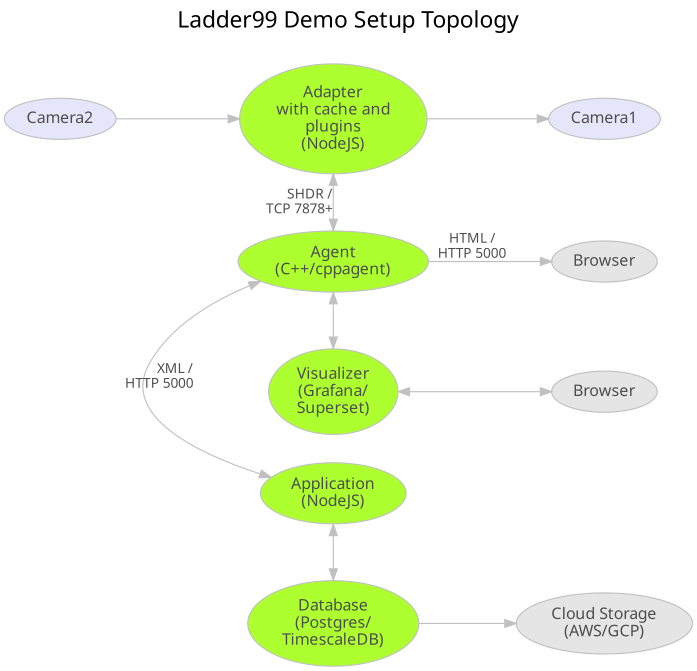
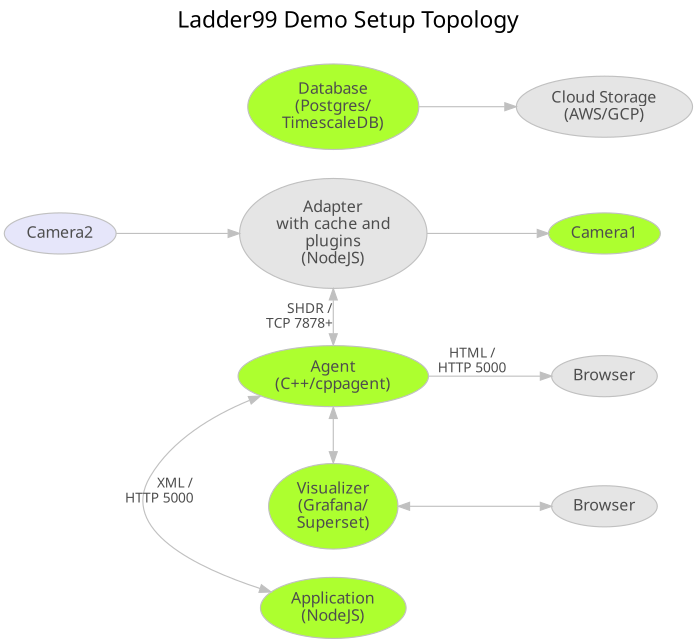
  digraph {
    color=lightgray
    fontname="sans-serif"
    fontsize=20
    label="Ladder99 Demo Setup Topology\n "
    labelloc=t
    nodesep=0.35
    rankdir=LR
    ranksep=0.2
    node [color=gray fillcolor=greenyellow fontcolor=gray30 fontname="sans-serif" style=filled]
    edge [color=gray dir=both fontcolor=gray30 fontname="sans-serif" fontsize=12]
-   n1 [label="Adapter\nwith cache and\nplugins\n(NodeJS)"]
+   n1 [fillcolor=gray90 label="Adapter\nwith cache and\nplugins\n(NodeJS)"]
    n2 [label="Agent\n(C++/cppagent)"]
    n3 [label="Application\n(NodeJS)"]
    n4 [label="Database\n(Postgres/\nTimescaleDB)"]
    n5 [label="Visualizer\n(Grafana/\nSuperset)"]
-   n6 [fillcolor=lavender label=Camera1]
+   n6 [label=Camera1]
    Browser [fillcolor=gray90]
    n8 [fillcolor=gray90 label="Cloud Storage\n(AWS/GCP)"]
    n9 [fillcolor=gray90 label=Browser]
    n10 [fillcolor=lavender label=Camera2]
    subgraph sub_1 {
      rank=same
      n1
      n2
      n3
      n4
      n5
    }
    n1 -> n2 [label="SHDR /   \nTCP 7878+         "]
    n1 -> n6 [dir=""]
    n2 -> n3 [label="XML / \nHTTP 5000          "]
    n2 -> n5
    n2 -> Browser [label="HTML /\nHTTP 5000" dir=""]
-   n3 -> n4
    n4 -> n8 [dir=""]
    n5 -> n9
    n10 -> n1 [dir=""]
  }
